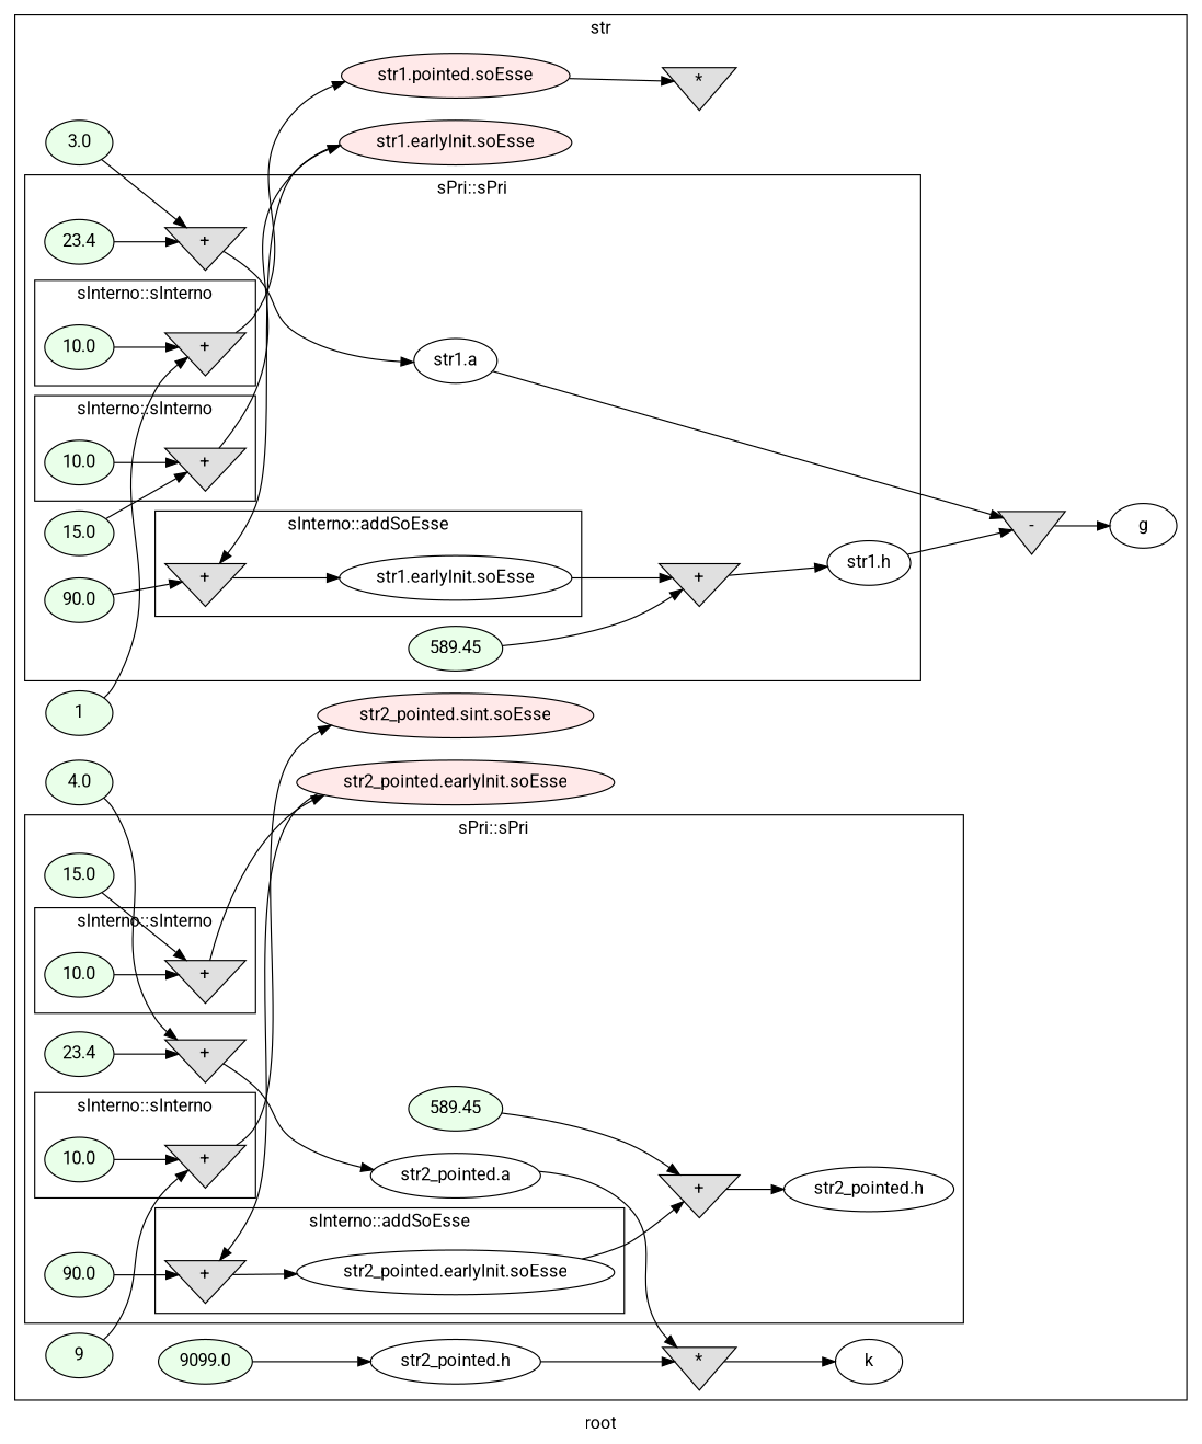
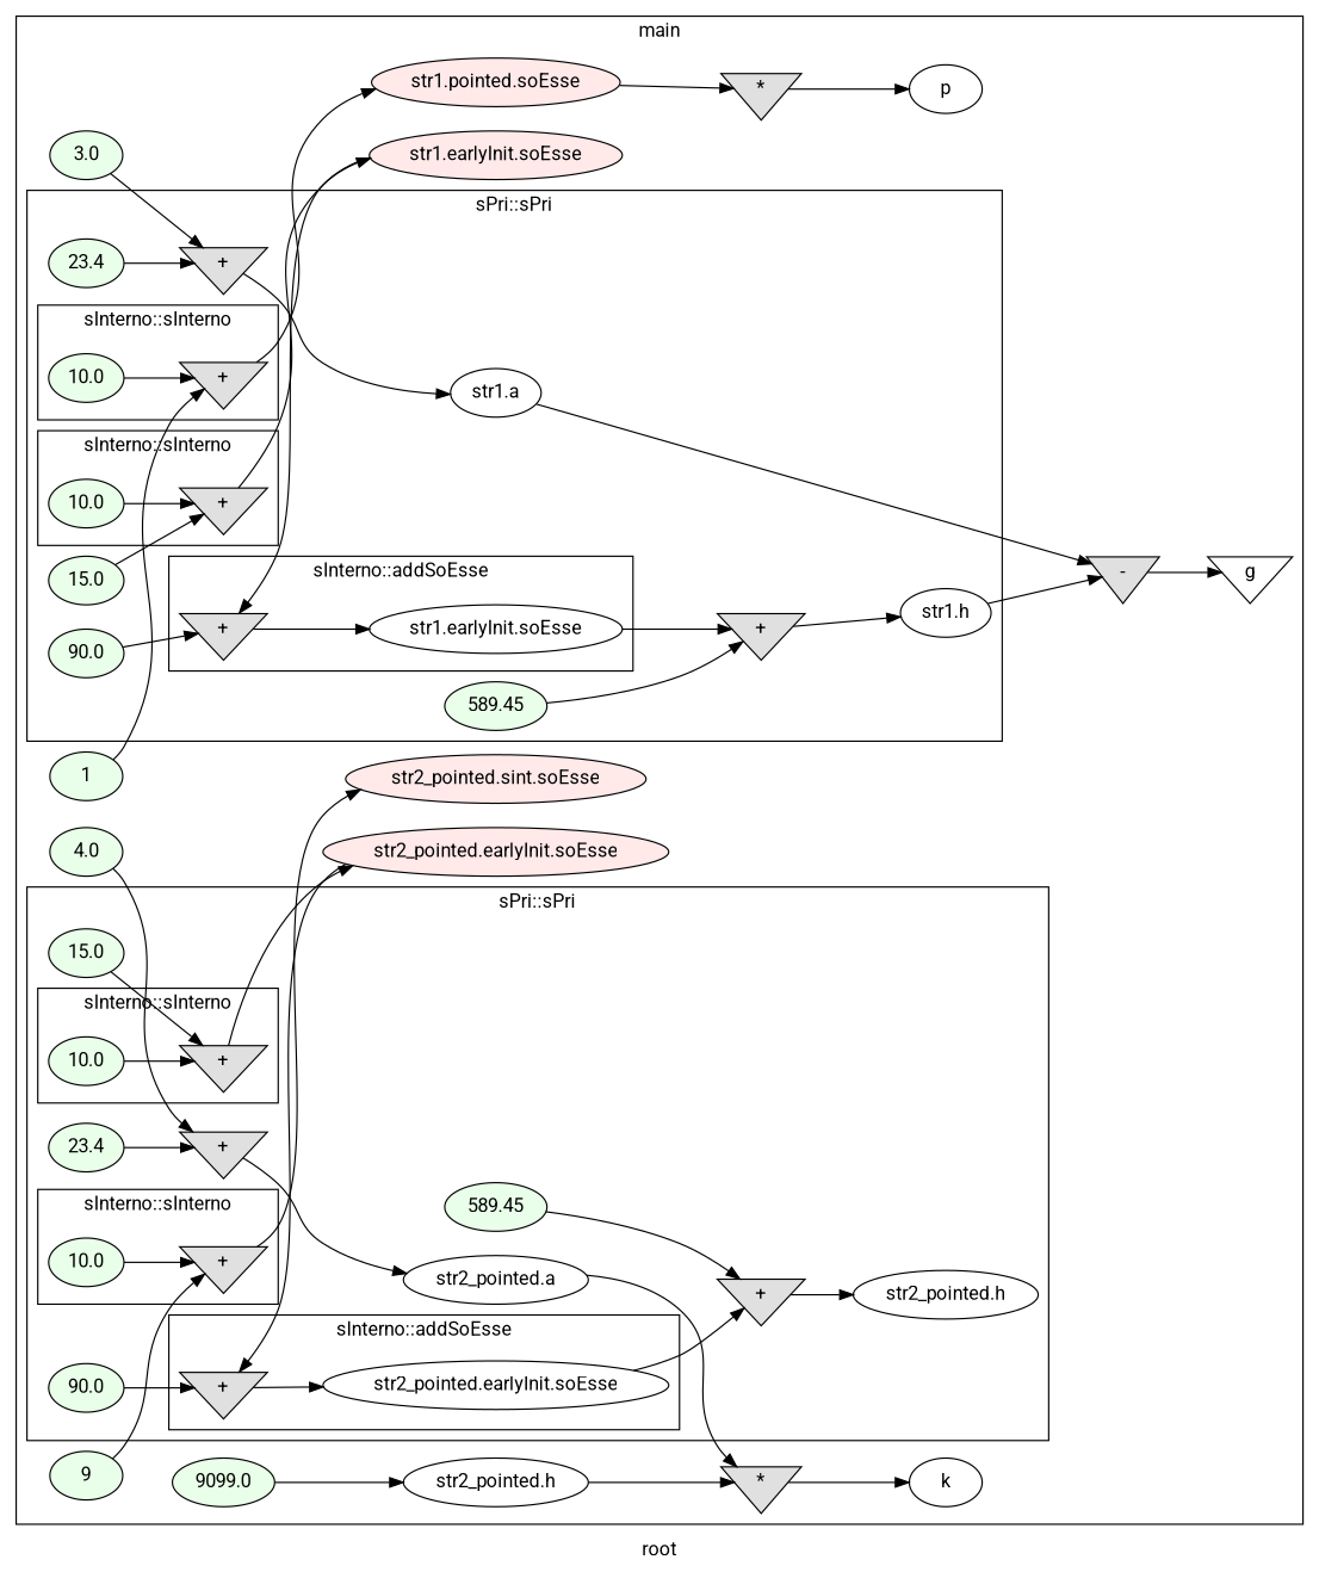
  digraph {
    fontname=Roboto
    label=root
    rankdir=LR
    node [fillcolor="#E9FFE9" fontname=Roboto startinglines=11 style=filled]
    edge [fontname=Roboto]
    n1 [label=10.0]
    n2 [fillcolor="#E0E0E0" label="+" shape=invtriangle]
    n3 [label=10.0]
    n4 [fillcolor="#E0E0E0" label="+" shape=invtriangle]
    n5 [fillcolor="#E0E0E0" label="+" shape=invtriangle startinglines=16]
    n6 [label="str1.earlyInit.soEsse" startingline=16 fillcolor="" startinglines="" style=""]
    n7 [label=15.0 startinglines=29]
    n8 [label=23.4 startinglines=32]
    n9 [fillcolor="#E0E0E0" label="+" shape=invtriangle startinglines=32]
    n10 [label="str1.a" startingline=32 fillcolor="" startinglines="" style=""]
    n11 [label=90.0 startinglines=33]
    n12 [label=589.45 startinglines=34]
    n13 [fillcolor="#E0E0E0" label="+" shape=invtriangle startinglines=34]
    n14 [label="str1.h" startingline=34 fillcolor="" startinglines="" style=""]
    n15 [label=10.0]
    n16 [fillcolor="#E0E0E0" label="+" shape=invtriangle]
    n17 [label=10.0]
    n18 [fillcolor="#E0E0E0" label="+" shape=invtriangle]
    n19 [fillcolor="#E0E0E0" label="+" shape=invtriangle startinglines=16]
    n20 [label="str2_pointed.earlyInit.soEsse" startingline=16 fillcolor="" startinglines="" style=""]
    n21 [label=15.0 startinglines=29]
    n22 [label=23.4 startinglines=32]
    n23 [fillcolor="#E0E0E0" label="+" shape=invtriangle startinglines=32]
    n24 [label="str2_pointed.a" startingline=32 fillcolor="" startinglines="" style=""]
    n25 [label=90.0 startinglines=33]
    n26 [label=589.45 startinglines=34]
    n27 [fillcolor="#E0E0E0" label="+" shape=invtriangle startinglines=34]
    n28 [label="str2_pointed.h" startingline=34 fillcolor="" startinglines="" style=""]
    n29 [label=3.0 startinglines=39]
    n30 [label=1 startinglines=39]
    n31 [fillcolor="#FFE9E9" label="str1.earlyInit.soEsse"]
    n32 [fillcolor="#FFE9E9" label="str1.pointed.soEsse"]
    n33 [label=4.0 startinglines=40]
    n34 [label=9 startinglines=40]
    n35 [fillcolor="#FFE9E9" label="str2_pointed.earlyInit.soEsse"]
    n36 [fillcolor="#FFE9E9" label="str2_pointed.sint.soEsse"]
    n37 [label=9099.0 startinglines=42]
    n38 [label="str2_pointed.h" startingline=42 fillcolor="" startinglines="" style=""]
    n39 [fillcolor="#E0E0E0" label="*" shape=invtriangle startinglines=44]
+   n40 [label=p startingline=44 fillcolor="" startinglines="" style=""]
    n41 [fillcolor="#E0E0E0" label="-" shape=invtriangle startinglines=46]
-   n42 [label=g startingline=46 fillcolor="" startinglines="" style=""]
+   n42 [label=g startingline=46 shape=invtriangle fillcolor="" startinglines="" style=""]
    n43 [fillcolor="#E0E0E0" label="*" shape=invtriangle startinglines=47]
    n44 [label=k startingline=47 fillcolor="" startinglines="" style=""]
    subgraph cluster_1 {
-     label=str
+     label=main
      parent=G
      startinglines="28_38_38"
      n29
      n30
      n31
      n32
      n33
      n34
      n35
      n36
      n37
      n38
      n39
+     n40
      n41
      n42
      n43
      n44
      subgraph cluster_2 {
        label="sPri::sPri"
        parent=cluster_1
        startinglines="38_38_39"
        n7
        n8
        n9
        n10
        n11
        n12
        n13
        n14
        subgraph cluster_3 {
          label="sInterno::sInterno"
          parent=cluster_2
          startinglines="38_39_29"
          n1
          n2
        }
        subgraph cluster_4 {
          label="sInterno::sInterno"
          parent=cluster_2
          startinglines="29_11_30"
          n3
          n4
        }
        subgraph cluster_5 {
          label="sInterno::addSoEsse"
          parent=cluster_2
          startinglines="11_32_33"
          n5
          n6
        }
      }
      subgraph cluster_6 {
        label="sPri::sPri"
        parent=cluster_1
        startinglines="16_34_40"
        n21
        n22
        n23
        n24
        n25
        n26
        n27
        n28
        subgraph cluster_7 {
          label="sInterno::sInterno"
          parent=cluster_6
          startinglines="34_40_29"
          n15
          n16
        }
        subgraph cluster_8 {
          label="sInterno::sInterno"
          parent=cluster_6
          startinglines="29_11_30"
          n17
          n18
        }
        subgraph cluster_9 {
          label="sInterno::addSoEsse"
          parent=cluster_6
          startinglines="11_32_33"
          n19
          n20
        }
      }
    }
    n1 -> n2
    n2 -> n31
    n3 -> n4
    n4 -> n32
    n5 -> n6
    n6 -> n13
    n7 -> n2
    n8 -> n9
    n9 -> n10
    n10 -> n41
    n11 -> n5
    n12 -> n13
    n13 -> n14
    n14 -> n41
    n15 -> n16
    n16 -> n35
    n17 -> n18
    n18 -> n36
    n19 -> n20
    n20 -> n27
    n21 -> n16
    n22 -> n23
    n23 -> n24
    n24 -> n43
    n25 -> n19
    n26 -> n27
    n27 -> n28
    n29 -> n9
    n30 -> n4
    n31 -> n5
    n32 -> n39
    n33 -> n23
    n34 -> n18
    n35 -> n19
    n37 -> n38
    n38 -> n43
+   n39 -> n40
    n41 -> n42
    n43 -> n44
  }
